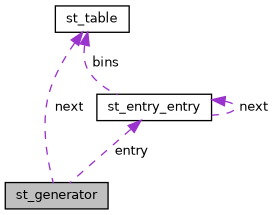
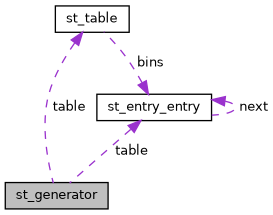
  digraph {
    node [color=black fillcolor=white fontname=Helvetica fontsize=10 shape=record style=filled]
    edge [color=darkorchid3 dir=back fontname=Helvetica fontsize=10 labelfontname=Helvetica labelfontsize=10 style=dashed]
    n1 [fillcolor=grey75 fontcolor=black height=0.2 label=st_generator width=0.4]
    n2 [height=0.2 label=st_table width=0.4]
    n3 [height=0.2 label=st_entry_entry width=0.4]
-   n2 -> n1 [label=" next"]
-   n3 -> n1 [label=" entry"]
-   n2 -> n3 [label=" bins"]
+   n2 -> n1 [label=" table"]
+   n3 -> n1 [label=" table"]
+   n3 -> n2 [label=" bins"]
    n3 -> n3 [label=" next"]
  }
